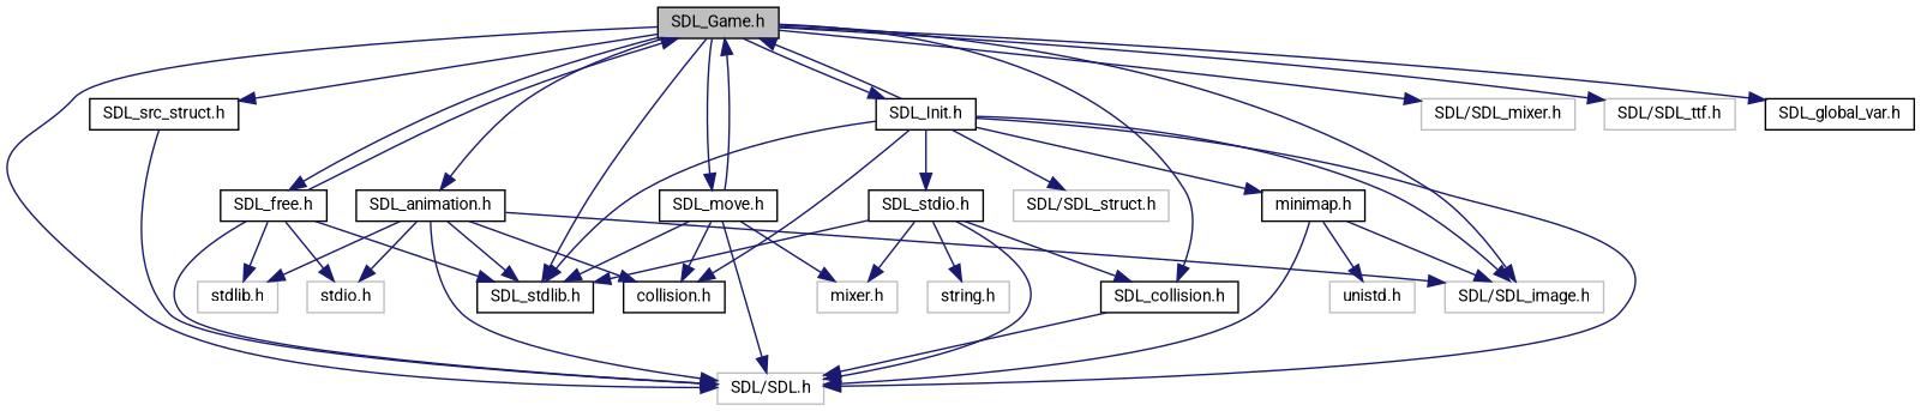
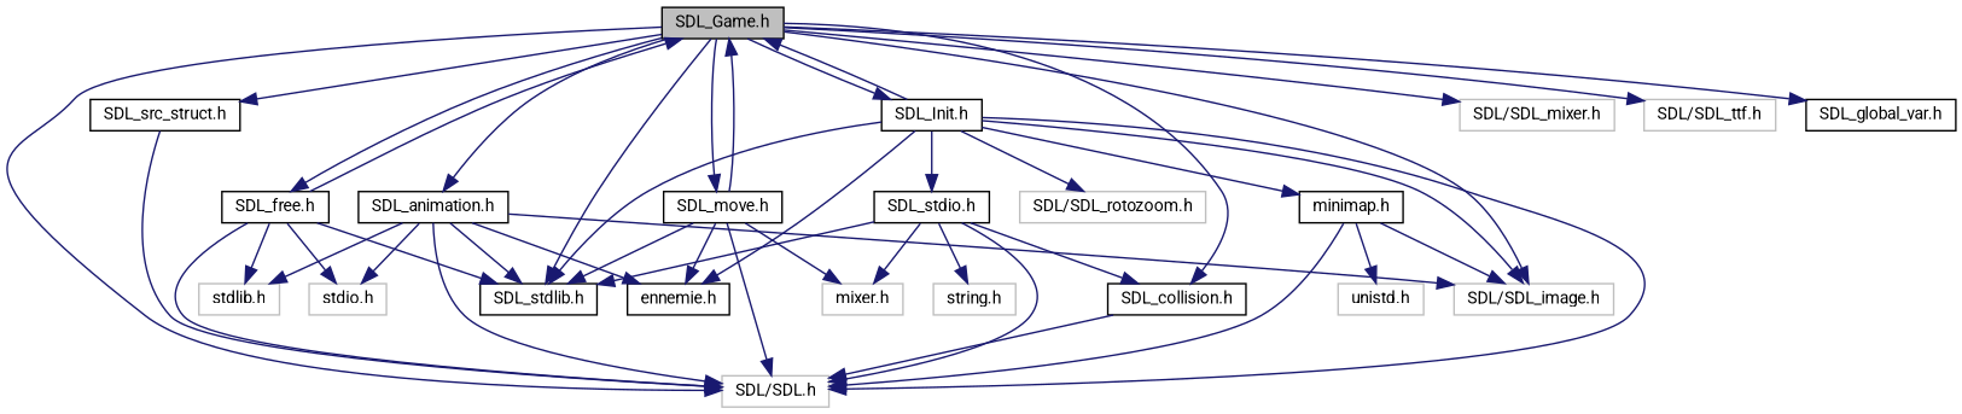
  digraph {
    node [color=black fillcolor=white fontname=Roboto fontsize=10 shape=record style=filled]
    edge [color=midnightblue fontname=Roboto fontsize=10 labelfontname=Roboto labelfontsize=10 style=solid]
    n1 [fillcolor=grey75 fontcolor=black height=0.2 label="SDL_Game.h" width=0.4]
    n2 [color=grey75 height=0.2 label="SDL/SDL.h" width=0.4]
    n3 [color=grey75 height=0.2 label="SDL/SDL_image.h" width=0.4]
    n4 [color=grey75 height=0.2 label="SDL/SDL_mixer.h" width=0.4]
    n5 [color=grey75 height=0.2 label="SDL/SDL_ttf.h" width=0.4]
    n6 [height=0.2 label="SDL_src_struct.h" width=0.4]
    n7 [height=0.2 label="SDL_stdlib.h" width=0.4]
    n8 [height=0.2 label="SDL_move.h" width=0.4]
    n9 [height=0.2 label="SDL_animation.h" width=0.4]
    n10 [height=0.2 label="SDL_collision.h" width=0.4]
    n11 [height=0.2 label="SDL_free.h" width=0.4]
    n12 [height=0.2 label="SDL_Init.h" width=0.4]
    n13 [height=0.2 label="SDL_global_var.h" width=0.4]
    n14 [color=grey75 height=0.2 label="mixer.h" width=0.4]
-   n15 [height=0.2 label="collision.h" width=0.4]
+   n15 [height=0.2 label="ennemie.h" width=0.4]
    n16 [color=grey75 height=0.2 label="stdlib.h" width=0.4]
    n17 [color=grey75 height=0.2 label="stdio.h" width=0.4]
    n18 [height=0.2 label="SDL_stdio.h" width=0.4]
    n19 [height=0.2 label="minimap.h" width=0.4]
-   n20 [color=grey75 height=0.2 label="SDL/SDL_struct.h" width=0.4]
+   n20 [color=grey75 height=0.2 label="SDL/SDL_rotozoom.h" width=0.4]
    n21 [color=grey75 height=0.2 label="string.h" width=0.4]
    n22 [color=grey75 height=0.2 label="unistd.h" width=0.4]
    n1 -> n2
    n1 -> n3
    n1 -> n4
    n1 -> n5
    n1 -> n6
    n1 -> n7
    n1 -> n8
    n1 -> n9
    n1 -> n10
    n1 -> n11
    n1 -> n12
    n1 -> n13
    n6 -> n2
    n8 -> n1
    n8 -> n2
    n8 -> n7
    n8 -> n14
    n8 -> n15
    n9 -> n2
    n9 -> n3
    n9 -> n7
    n9 -> n15
    n9 -> n16
    n9 -> n17
    n10 -> n2
    n11 -> n1
    n11 -> n2
    n11 -> n7
    n11 -> n16
    n11 -> n17
    n12 -> n1
    n12 -> n2
    n12 -> n3
    n12 -> n7
    n12 -> n15
    n12 -> n18
    n12 -> n19
    n12 -> n20
    n18 -> n2
    n18 -> n7
    n18 -> n10
    n18 -> n14
    n18 -> n21
    n19 -> n2
    n19 -> n3
    n19 -> n22
  }
